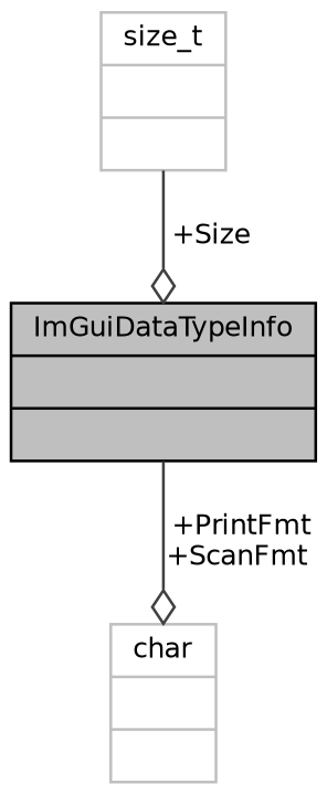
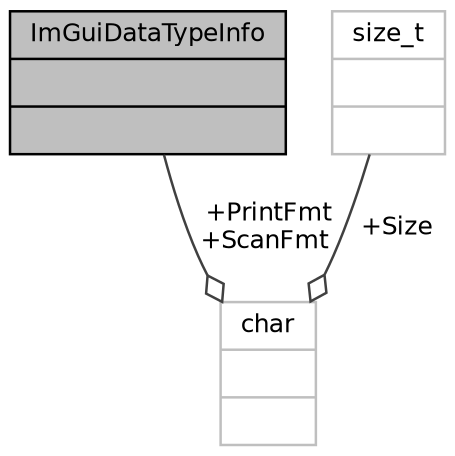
  digraph {
    node [color=grey75 fontname=Helvetica fontsize=10 shape=record]
    edge [arrowhead=odiamond color=grey25 fontname=Helvetica fontsize=10 labelfontname=Helvetica labelfontsize=10 style=solid]
    n1 [color=black fillcolor=grey75 fontcolor=black height=0.2 label="{ImGuiDataTypeInfo\n||}" style=filled width=0.4]
    n2 [height=0.2 label="{char\n||}" width=0.4]
    n3 [height=0.2 label="{size_t\n||}" width=0.4]
    n1 -> n2 [label=" +PrintFmt\n+ScanFmt"]
-   n3 -> n1 [label=" +Size"]
+   n3 -> n2 [label=" +Size"]
  }
